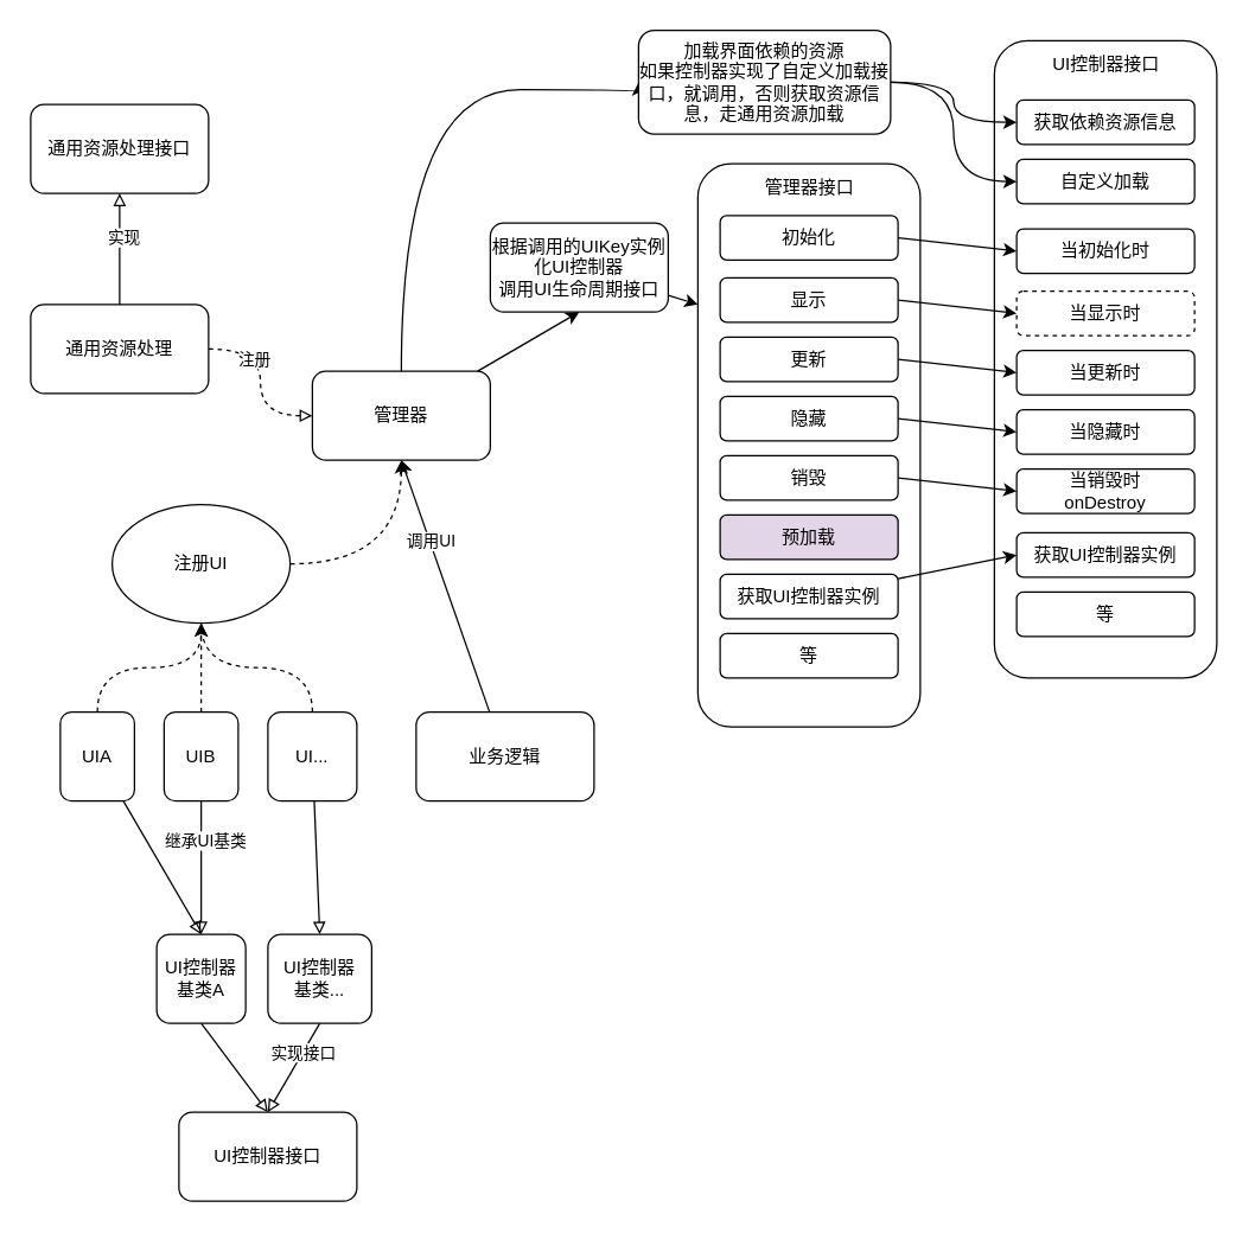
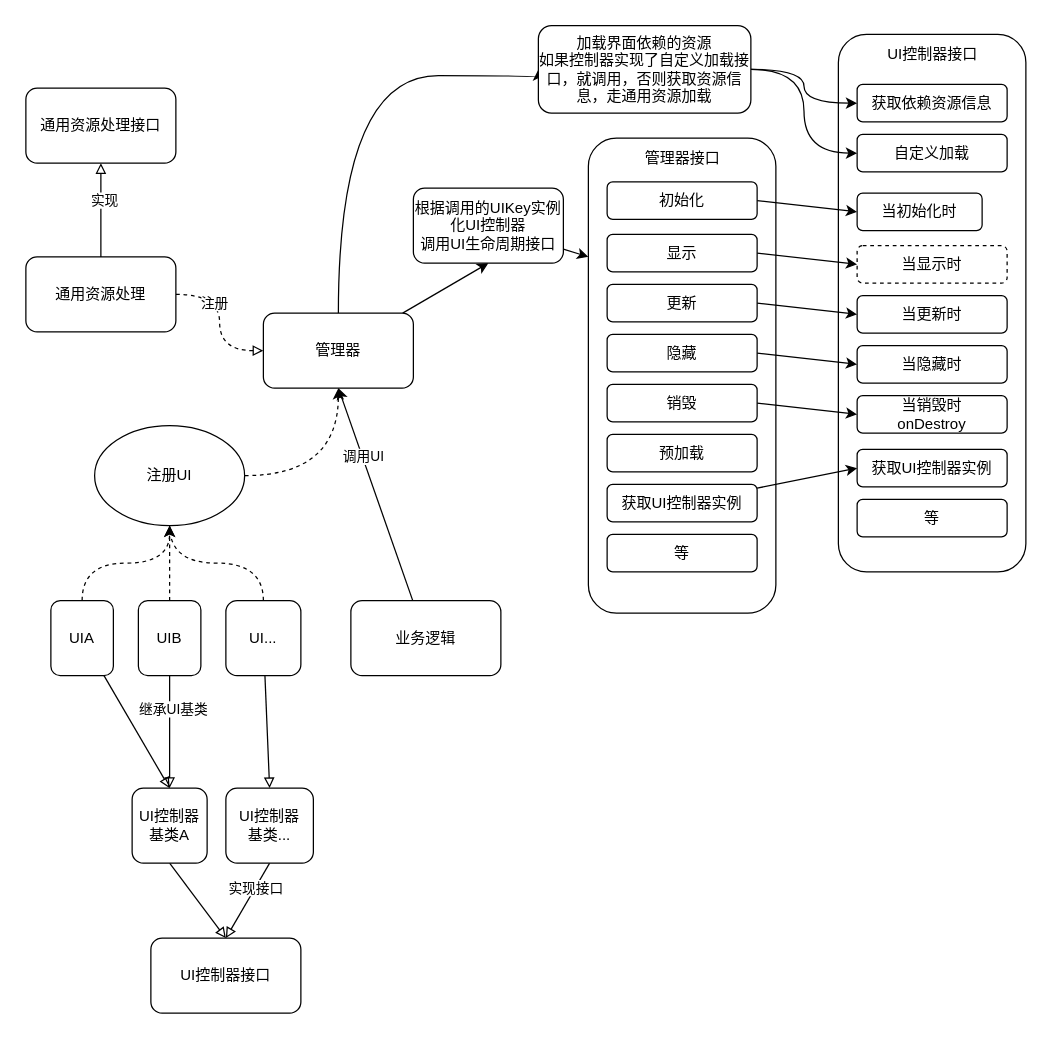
  <mxCell id="0" />
  <mxCell id="1" parent="0" />
  <mxCell id="2" value="" style="rounded=1;whiteSpace=wrap;html=1;" vertex="1" parent="1"><mxGeometry x="470" y="110" width="150" height="380" as="geometry" /></mxCell>
  <mxCell id="3" value="" style="group" vertex="1" connectable="0" parent="1"><mxGeometry x="670" y="27" width="150" height="430" as="geometry" /></mxCell>
  <mxCell id="4" value="" style="rounded=1;whiteSpace=wrap;html=1;" vertex="1" parent="3"><mxGeometry width="150" height="430" as="geometry" /></mxCell>
  <mxCell id="5" value="当显示时" style="rounded=1;whiteSpace=wrap;html=1;dashed=1;" vertex="1" parent="3"><mxGeometry x="15" y="169" width="120" height="30" as="geometry" /></mxCell>
  <mxCell id="6" value="UI控制器接口" style="text;html=1;align=center;verticalAlign=middle;resizable=0;points=[];autosize=1;" vertex="1" parent="3"><mxGeometry x="30" y="6" width="90" height="20" as="geometry" /></mxCell>
  <mxCell id="7" value="当更新时" style="rounded=1;whiteSpace=wrap;html=1;" vertex="1" parent="3"><mxGeometry x="15" y="209" width="120" height="30" as="geometry" /></mxCell>
  <mxCell id="8" value="当隐藏时" style="rounded=1;whiteSpace=wrap;html=1;" vertex="1" parent="3"><mxGeometry x="15" y="249" width="120" height="30" as="geometry" /></mxCell>
  <mxCell id="9" value="当销毁时&lt;br&gt;onDestroy" style="rounded=1;whiteSpace=wrap;html=1;" vertex="1" parent="3"><mxGeometry x="15" y="289" width="120" height="30" as="geometry" /></mxCell>
- <mxCell id="10" value="当初始化时" style="rounded=1;whiteSpace=wrap;html=1;" vertex="1" parent="3"><mxGeometry x="15" y="127" width="120" height="30" as="geometry" /></mxCell>
+ <mxCell id="10" value="当初始化时" style="rounded=1;whiteSpace=wrap;html=1;" vertex="1" parent="3"><mxGeometry x="15" y="127" width="100" height="30" as="geometry" /></mxCell>
  <mxCell id="11" value="获取UI控制器实例" style="rounded=1;whiteSpace=wrap;html=1;" vertex="1" parent="3"><mxGeometry x="15" y="332" width="120" height="30" as="geometry" /></mxCell>
  <mxCell id="12" value="等" style="rounded=1;whiteSpace=wrap;html=1;" vertex="1" parent="3"><mxGeometry x="15" y="372" width="120" height="30" as="geometry" /></mxCell>
  <mxCell id="13" value="获取依赖资源信息" style="rounded=1;whiteSpace=wrap;html=1;" vertex="1" parent="3"><mxGeometry x="15" y="40" width="120" height="30" as="geometry" /></mxCell>
  <mxCell id="14" value="自定义加载" style="rounded=1;whiteSpace=wrap;html=1;" vertex="1" parent="3"><mxGeometry x="15" y="80" width="120" height="30" as="geometry" /></mxCell>
  <mxCell id="15" style="edgeStyle=none;rounded=0;orthogonalLoop=1;jettySize=auto;html=1;entryX=0.5;entryY=1;entryDx=0;entryDy=0;endArrow=classic;endFill=1;" edge="1" parent="1" source="17" target="40"><mxGeometry relative="1" as="geometry" /></mxCell>
  <mxCell id="16" style="edgeStyle=orthogonalEdgeStyle;rounded=0;orthogonalLoop=1;jettySize=auto;html=1;entryX=0;entryY=0.5;entryDx=0;entryDy=0;endArrow=classic;endFill=1;curved=1;" edge="1" parent="1" source="17" target="58"><mxGeometry relative="1" as="geometry"><Array as="points"><mxPoint x="270" y="60" /></Array></mxGeometry></mxCell>
  <mxCell id="17" value="管理器" style="rounded=1;whiteSpace=wrap;html=1;" vertex="1" parent="1"><mxGeometry x="210" y="250" width="120" height="60" as="geometry" /></mxCell>
  <mxCell id="18" style="edgeStyle=orthogonalEdgeStyle;rounded=0;orthogonalLoop=1;jettySize=auto;html=1;entryX=0.5;entryY=1;entryDx=0;entryDy=0;curved=1;dashed=1;exitX=0.5;exitY=0;exitDx=0;exitDy=0;" edge="1" parent="1" source="20" target="32"><mxGeometry relative="1" as="geometry" /></mxCell>
  <mxCell id="19" style="edgeStyle=none;rounded=0;orthogonalLoop=1;jettySize=auto;html=1;entryX=0.5;entryY=0;entryDx=0;entryDy=0;endArrow=block;endFill=0;" edge="1" parent="1" source="20" target="37"><mxGeometry relative="1" as="geometry" /></mxCell>
  <mxCell id="20" value="UIA" style="rounded=1;whiteSpace=wrap;html=1;" vertex="1" parent="1"><mxGeometry x="40" y="480" width="50" height="60" as="geometry" /></mxCell>
  <mxCell id="21" style="edgeStyle=orthogonalEdgeStyle;rounded=0;orthogonalLoop=1;jettySize=auto;html=1;curved=1;dashed=1;entryX=0.5;entryY=1;entryDx=0;entryDy=0;" edge="1" parent="1" source="26" target="32"><mxGeometry relative="1" as="geometry"><mxPoint x="160" y="400" as="targetPoint" /></mxGeometry></mxCell>
  <mxCell id="22" style="edgeStyle=none;rounded=0;orthogonalLoop=1;jettySize=auto;html=1;entryX=0.5;entryY=0;entryDx=0;entryDy=0;endArrow=block;endFill=0;exitX=0.5;exitY=1;exitDx=0;exitDy=0;" edge="1" parent="1" source="38" target="36"><mxGeometry relative="1" as="geometry" /></mxCell>
  <mxCell id="23" value="实现接口" style="edgeLabel;html=1;align=center;verticalAlign=middle;resizable=0;points=[];" vertex="1" connectable="0" parent="22"><mxGeometry x="-0.371" relative="1" as="geometry"><mxPoint as="offset" /></mxGeometry></mxCell>
  <mxCell id="24" style="edgeStyle=none;rounded=0;orthogonalLoop=1;jettySize=auto;html=1;entryX=0.5;entryY=0;entryDx=0;entryDy=0;endArrow=block;endFill=0;" edge="1" parent="1" source="26" target="37"><mxGeometry relative="1" as="geometry" /></mxCell>
  <mxCell id="25" value="继承UI基类" style="edgeLabel;html=1;align=center;verticalAlign=middle;resizable=0;points=[];" vertex="1" connectable="0" parent="24"><mxGeometry x="-0.422" y="2" relative="1" as="geometry"><mxPoint as="offset" /></mxGeometry></mxCell>
  <mxCell id="26" value="UIB" style="rounded=1;whiteSpace=wrap;html=1;" vertex="1" parent="1"><mxGeometry x="110" y="480" width="50" height="60" as="geometry" /></mxCell>
  <mxCell id="27" style="edgeStyle=orthogonalEdgeStyle;curved=1;rounded=0;orthogonalLoop=1;jettySize=auto;html=1;dashed=1;entryX=0.5;entryY=1;entryDx=0;entryDy=0;endArrow=none;" edge="1" parent="1" source="30" target="32"><mxGeometry relative="1" as="geometry" /></mxCell>
  <mxCell id="28" style="edgeStyle=none;rounded=0;orthogonalLoop=1;jettySize=auto;html=1;entryX=0.5;entryY=0;entryDx=0;entryDy=0;endArrow=block;endFill=0;exitX=0.5;exitY=1;exitDx=0;exitDy=0;" edge="1" parent="1" source="37" target="36"><mxGeometry relative="1" as="geometry" /></mxCell>
  <mxCell id="29" style="edgeStyle=none;rounded=0;orthogonalLoop=1;jettySize=auto;html=1;entryX=0.5;entryY=0;entryDx=0;entryDy=0;endArrow=block;endFill=0;" edge="1" parent="1" source="30" target="38"><mxGeometry relative="1" as="geometry" /></mxCell>
  <mxCell id="30" value="UI..." style="rounded=1;whiteSpace=wrap;html=1;" vertex="1" parent="1"><mxGeometry x="180" y="480" width="60" height="60" as="geometry" /></mxCell>
  <mxCell id="31" style="edgeStyle=orthogonalEdgeStyle;curved=1;rounded=0;orthogonalLoop=1;jettySize=auto;html=1;entryX=0.5;entryY=1;entryDx=0;entryDy=0;dashed=1;" edge="1" parent="1" source="32" target="17"><mxGeometry relative="1" as="geometry" /></mxCell>
  <mxCell id="32" value="注册UI" style="ellipse;whiteSpace=wrap;html=1;" vertex="1" parent="1"><mxGeometry x="75" y="340" width="120" height="80" as="geometry" /></mxCell>
  <mxCell id="33" style="rounded=0;orthogonalLoop=1;jettySize=auto;html=1;entryX=0.5;entryY=1;entryDx=0;entryDy=0;" edge="1" parent="1" source="35" target="17"><mxGeometry relative="1" as="geometry" /></mxCell>
  <mxCell id="34" value="调用UI" style="edgeLabel;html=1;align=center;verticalAlign=middle;resizable=0;points=[];" vertex="1" connectable="0" parent="33"><mxGeometry x="0.354" relative="1" as="geometry"><mxPoint as="offset" /></mxGeometry></mxCell>
  <mxCell id="35" value="业务逻辑" style="rounded=1;whiteSpace=wrap;html=1;" vertex="1" parent="1"><mxGeometry x="280" y="480" width="120" height="60" as="geometry" /></mxCell>
  <mxCell id="36" value="UI控制器接口" style="rounded=1;whiteSpace=wrap;html=1;" vertex="1" parent="1"><mxGeometry x="120" y="750" width="120" height="60" as="geometry" /></mxCell>
  <mxCell id="37" value="UI控制器基类A" style="rounded=1;whiteSpace=wrap;html=1;" vertex="1" parent="1"><mxGeometry x="105" y="630" width="60" height="60" as="geometry" /></mxCell>
  <mxCell id="38" value="UI控制器&lt;br&gt;基类..." style="rounded=1;whiteSpace=wrap;html=1;" vertex="1" parent="1"><mxGeometry x="180" y="630" width="70" height="60" as="geometry" /></mxCell>
  <mxCell id="39" style="edgeStyle=none;rounded=0;orthogonalLoop=1;jettySize=auto;html=1;entryX=0;entryY=0.25;entryDx=0;entryDy=0;endArrow=classic;endFill=1;" edge="1" parent="1" source="40" target="2"><mxGeometry relative="1" as="geometry" /></mxCell>
  <mxCell id="40" value="根据调用的UIKey实例化UI控制器&lt;br&gt;调用UI生命周期接口" style="rounded=1;whiteSpace=wrap;html=1;" vertex="1" parent="1"><mxGeometry x="330" y="150" width="120" height="60" as="geometry" /></mxCell>
  <mxCell id="41" style="edgeStyle=none;rounded=0;orthogonalLoop=1;jettySize=auto;html=1;entryX=0;entryY=0.5;entryDx=0;entryDy=0;endArrow=classic;endFill=1;exitX=1;exitY=0.5;exitDx=0;exitDy=0;" edge="1" parent="1" source="47" target="5"><mxGeometry relative="1" as="geometry" /></mxCell>
  <mxCell id="42" style="edgeStyle=none;rounded=0;orthogonalLoop=1;jettySize=auto;html=1;entryX=0;entryY=0.5;entryDx=0;entryDy=0;endArrow=classic;endFill=1;exitX=1;exitY=0.5;exitDx=0;exitDy=0;" edge="1" parent="1" source="49" target="7"><mxGeometry relative="1" as="geometry" /></mxCell>
  <mxCell id="43" style="edgeStyle=none;rounded=0;orthogonalLoop=1;jettySize=auto;html=1;entryX=0;entryY=0.5;entryDx=0;entryDy=0;endArrow=classic;endFill=1;exitX=1;exitY=0.5;exitDx=0;exitDy=0;" edge="1" parent="1" source="50" target="8"><mxGeometry relative="1" as="geometry" /></mxCell>
  <mxCell id="44" style="edgeStyle=none;rounded=0;orthogonalLoop=1;jettySize=auto;html=1;entryX=0;entryY=0.5;entryDx=0;entryDy=0;endArrow=classic;endFill=1;exitX=1;exitY=0.5;exitDx=0;exitDy=0;" edge="1" parent="1" source="51" target="9"><mxGeometry relative="1" as="geometry" /></mxCell>
  <mxCell id="45" style="edgeStyle=none;rounded=0;orthogonalLoop=1;jettySize=auto;html=1;entryX=0;entryY=0.5;entryDx=0;entryDy=0;endArrow=classic;endFill=1;" edge="1" parent="1" source="53" target="11"><mxGeometry relative="1" as="geometry" /></mxCell>
  <mxCell id="46" style="edgeStyle=none;rounded=0;orthogonalLoop=1;jettySize=auto;html=1;entryX=0;entryY=0.5;entryDx=0;entryDy=0;endArrow=classic;endFill=1;exitX=1;exitY=0.5;exitDx=0;exitDy=0;" edge="1" parent="1" source="55" target="10"><mxGeometry relative="1" as="geometry" /></mxCell>
  <mxCell id="47" value="显示" style="rounded=1;whiteSpace=wrap;html=1;" vertex="1" parent="1"><mxGeometry x="485" y="187" width="120" height="30" as="geometry" /></mxCell>
  <mxCell id="48" value="管理器接口" style="text;html=1;align=center;verticalAlign=middle;resizable=0;points=[];autosize=1;" vertex="1" parent="1"><mxGeometry x="505" y="116" width="80" height="20" as="geometry" /></mxCell>
  <mxCell id="49" value="更新" style="rounded=1;whiteSpace=wrap;html=1;" vertex="1" parent="1"><mxGeometry x="485" y="227" width="120" height="30" as="geometry" /></mxCell>
  <mxCell id="50" value="隐藏" style="rounded=1;whiteSpace=wrap;html=1;" vertex="1" parent="1"><mxGeometry x="485" y="267" width="120" height="30" as="geometry" /></mxCell>
  <mxCell id="51" value="销毁" style="rounded=1;whiteSpace=wrap;html=1;" vertex="1" parent="1"><mxGeometry x="485" y="307" width="120" height="30" as="geometry" /></mxCell>
- <mxCell id="52" value="预加载" style="rounded=1;whiteSpace=wrap;html=1;fillColor=#e1d5e7;" vertex="1" parent="1"><mxGeometry x="485" y="347" width="120" height="30" as="geometry" /></mxCell>
+ <mxCell id="52" value="预加载" style="rounded=1;whiteSpace=wrap;html=1;" vertex="1" parent="1"><mxGeometry x="485" y="347" width="120" height="30" as="geometry" /></mxCell>
  <mxCell id="53" value="获取UI控制器实例" style="rounded=1;whiteSpace=wrap;html=1;" vertex="1" parent="1"><mxGeometry x="485" y="387" width="120" height="30" as="geometry" /></mxCell>
  <mxCell id="54" value="等" style="rounded=1;whiteSpace=wrap;html=1;" vertex="1" parent="1"><mxGeometry x="485" y="427" width="120" height="30" as="geometry" /></mxCell>
  <mxCell id="55" value="初始化" style="rounded=1;whiteSpace=wrap;html=1;" vertex="1" parent="1"><mxGeometry x="485" y="145" width="120" height="30" as="geometry" /></mxCell>
  <mxCell id="56" style="edgeStyle=orthogonalEdgeStyle;curved=1;rounded=0;orthogonalLoop=1;jettySize=auto;html=1;entryX=0;entryY=0.5;entryDx=0;entryDy=0;endArrow=classic;endFill=1;" edge="1" parent="1" source="58" target="13"><mxGeometry relative="1" as="geometry" /></mxCell>
  <mxCell id="57" style="edgeStyle=orthogonalEdgeStyle;curved=1;rounded=0;orthogonalLoop=1;jettySize=auto;html=1;entryX=0;entryY=0.5;entryDx=0;entryDy=0;endArrow=classic;endFill=1;" edge="1" parent="1" source="58" target="14"><mxGeometry relative="1" as="geometry" /></mxCell>
  <mxCell id="58" value="加载界面依赖的资源&lt;br&gt;如果控制器实现了自定义加载接口，就调用，否则获取资源信息，走通用资源加载" style="rounded=1;whiteSpace=wrap;html=1;" vertex="1" parent="1"><mxGeometry x="430" y="20" width="170" height="70" as="geometry" /></mxCell>
  <mxCell id="59" value="" style="edgeStyle=orthogonalEdgeStyle;curved=1;rounded=0;orthogonalLoop=1;jettySize=auto;html=1;endArrow=block;endFill=0;" edge="1" parent="1" source="63" target="64"><mxGeometry relative="1" as="geometry" /></mxCell>
  <mxCell id="60" value="实现" style="edgeLabel;html=1;align=center;verticalAlign=middle;resizable=0;points=[];" vertex="1" connectable="0" parent="59"><mxGeometry x="0.239" y="-2" relative="1" as="geometry"><mxPoint as="offset" /></mxGeometry></mxCell>
  <mxCell id="61" style="edgeStyle=orthogonalEdgeStyle;curved=1;rounded=0;orthogonalLoop=1;jettySize=auto;html=1;entryX=0;entryY=0.5;entryDx=0;entryDy=0;endArrow=block;endFill=0;dashed=1;" edge="1" parent="1" source="63" target="17"><mxGeometry relative="1" as="geometry" /></mxCell>
  <mxCell id="62" value="注册" style="edgeLabel;html=1;align=center;verticalAlign=middle;resizable=0;points=[];" vertex="1" connectable="0" parent="61"><mxGeometry x="-0.282" y="-5" relative="1" as="geometry"><mxPoint as="offset" /></mxGeometry></mxCell>
  <mxCell id="63" value="通用资源处理" style="rounded=1;whiteSpace=wrap;html=1;" vertex="1" parent="1"><mxGeometry x="20" y="205" width="120" height="60" as="geometry" /></mxCell>
  <mxCell id="64" value="通用资源处理接口" style="rounded=1;whiteSpace=wrap;html=1;" vertex="1" parent="1"><mxGeometry x="20" y="70" width="120" height="60" as="geometry" /></mxCell>
